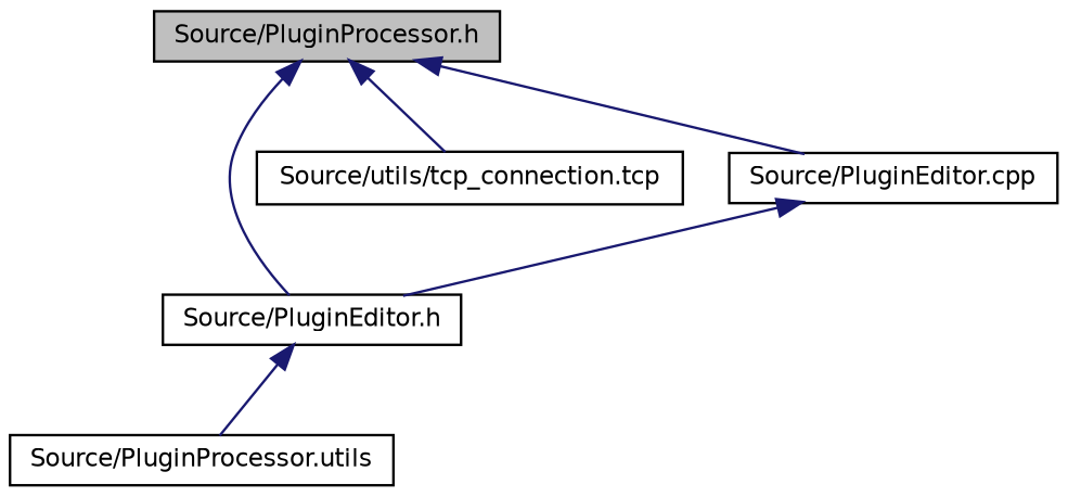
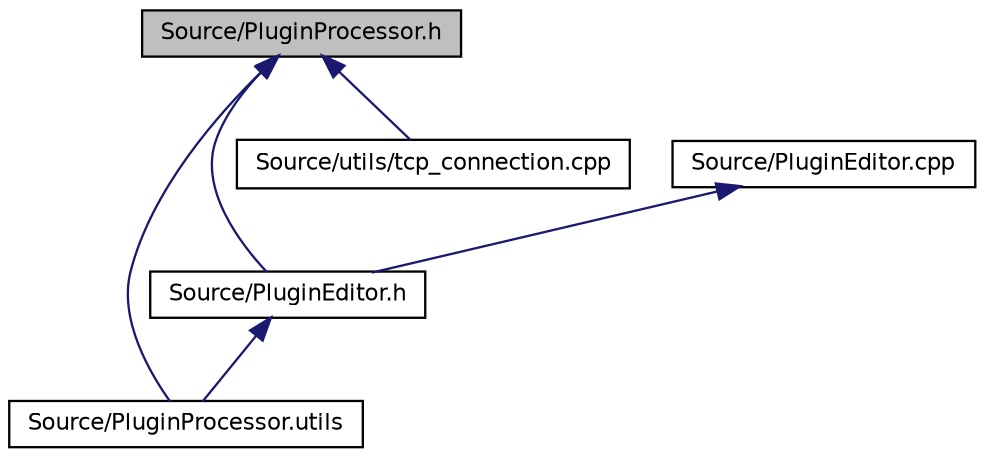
  digraph {
    node [color=black fillcolor=white fontname=Helvetica fontsize=10 shape=record style=filled]
    edge [color=midnightblue dir=back fontname=Helvetica fontsize=10 labelfontname=Helvetica labelfontsize=10 style=solid]
    n1 [fillcolor=grey75 fontcolor=black height=0.2 label="Source/PluginProcessor.h" width=0.4]
    n2 [height=0.2 label="Source/PluginEditor.h" width=0.4]
    n3 [height=0.2 label="Source/PluginProcessor.utils" width=0.4]
-   n4 [height=0.2 label="Source/utils/tcp_connection.tcp" width=0.4]
+   n4 [height=0.2 label="Source/utils/tcp_connection.cpp" width=0.4]
    n5 [height=0.2 label="Source/PluginEditor.cpp" width=0.4]
    n1 -> n2
-   n1 -> n5
+   n1 -> n3
    n1 -> n4
    n2 -> n3
    n5 -> n2
  }
